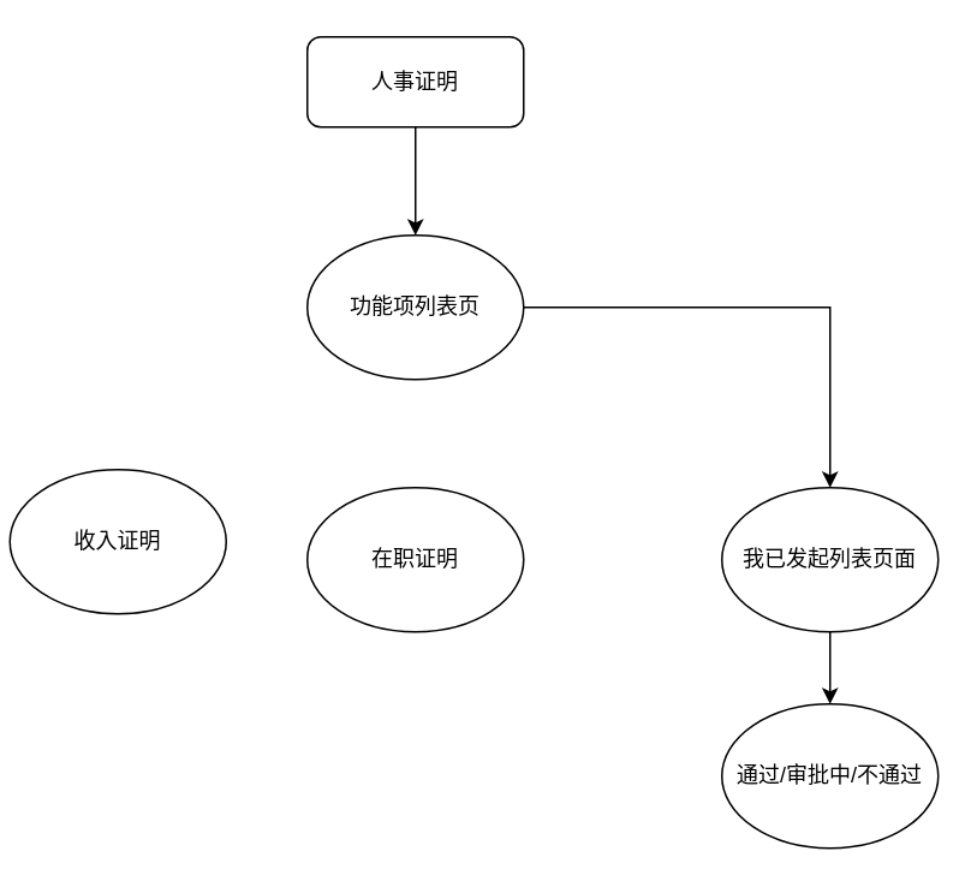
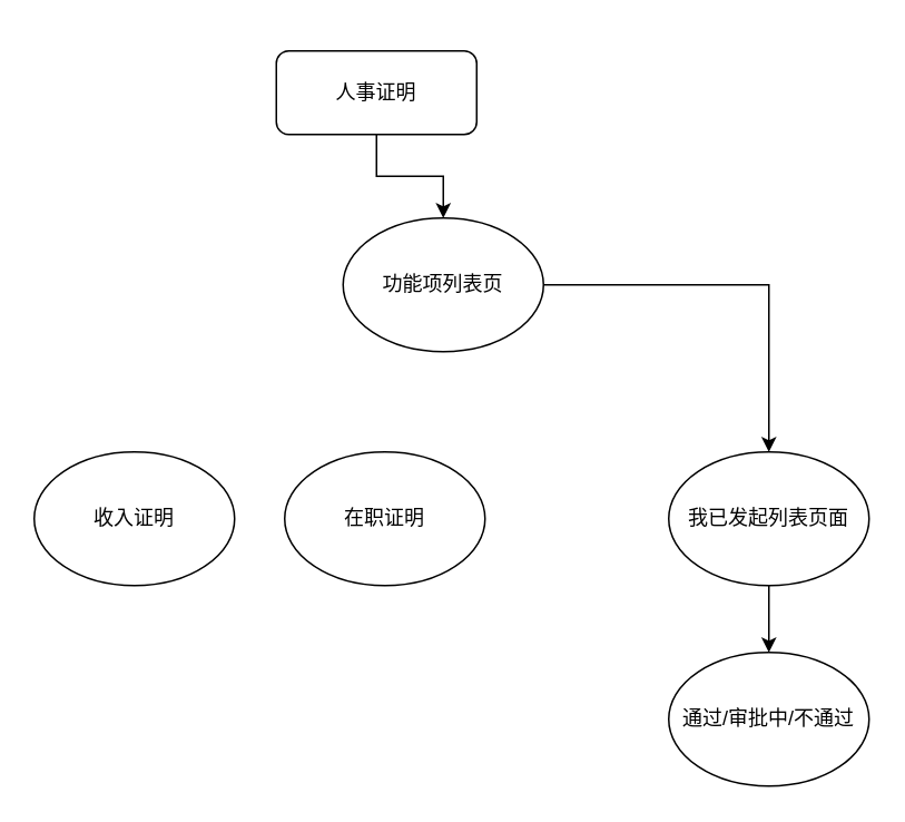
  <mxCell id="0" />
  <mxCell id="1" parent="0" />
  <mxCell id="2" value="" style="edgeStyle=orthogonalEdgeStyle;rounded=0;orthogonalLoop=1;jettySize=auto;html=1;" edge="1" parent="1" source="3" target="6"><mxGeometry relative="1" as="geometry" /></mxCell>
- <mxCell id="3" value="人事证明" style="rounded=1;whiteSpace=wrap;html=1;" vertex="1" parent="1"><mxGeometry x="170" y="20" width="120" height="50" as="geometry" /></mxCell>
- <mxCell id="4" value="收入证明" style="ellipse;whiteSpace=wrap;html=1;" vertex="1" parent="1"><mxGeometry x="5" y="260" width="120" height="80" as="geometry" /></mxCell>
+ <mxCell id="3" value="人事证明" style="rounded=1;whiteSpace=wrap;html=1;" vertex="1" parent="1"><mxGeometry x="165" y="30" width="120" height="50" as="geometry" /></mxCell>
+ <mxCell id="4" value="收入证明" style="ellipse;whiteSpace=wrap;html=1;" vertex="1" parent="1"><mxGeometry x="20" y="270" width="120" height="80" as="geometry" /></mxCell>
  <mxCell id="5" style="edgeStyle=orthogonalEdgeStyle;rounded=0;orthogonalLoop=1;jettySize=auto;html=1;entryX=0.5;entryY=0;entryDx=0;entryDy=0;" edge="1" parent="1" source="6" target="9"><mxGeometry relative="1" as="geometry" /></mxCell>
- <mxCell id="6" value="功能项列表页" style="ellipse;whiteSpace=wrap;html=1;" vertex="1" parent="1"><mxGeometry x="170" y="130" width="120" height="80" as="geometry" /></mxCell>
+ <mxCell id="6" value="功能项列表页" style="ellipse;whiteSpace=wrap;html=1;" vertex="1" parent="1"><mxGeometry x="205" y="130" width="120" height="80" as="geometry" /></mxCell>
  <mxCell id="7" value="在职证明" style="ellipse;whiteSpace=wrap;html=1;" vertex="1" parent="1"><mxGeometry x="170" y="270" width="120" height="80" as="geometry" /></mxCell>
  <mxCell id="8" value="" style="edgeStyle=orthogonalEdgeStyle;rounded=0;orthogonalLoop=1;jettySize=auto;html=1;" edge="1" parent="1" source="9" target="10"><mxGeometry relative="1" as="geometry" /></mxCell>
  <mxCell id="9" value="我已发起列表页面" style="ellipse;whiteSpace=wrap;html=1;" vertex="1" parent="1"><mxGeometry x="400" y="270" width="120" height="80" as="geometry" /></mxCell>
  <mxCell id="10" value="通过/审批中/不通过" style="ellipse;whiteSpace=wrap;html=1;" vertex="1" parent="1"><mxGeometry x="400" y="390" width="120" height="80" as="geometry" /></mxCell>
